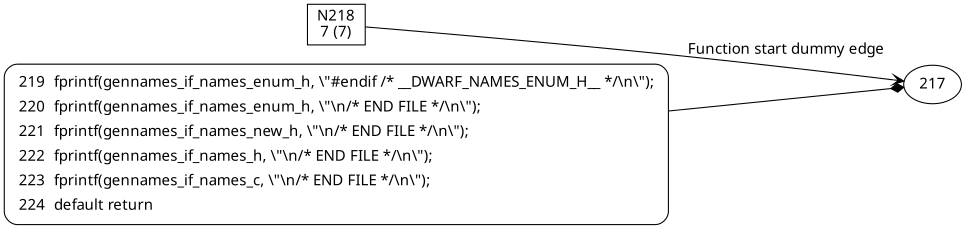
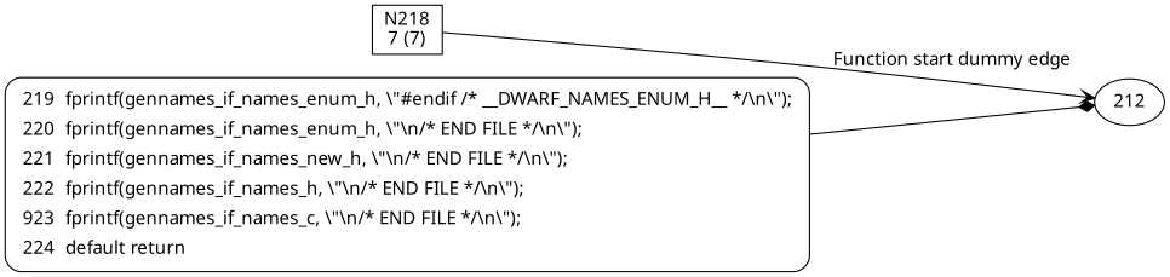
  digraph {
    fontname="Noto Sans"
    rankdir=LR
    node [fontname="Noto Sans"]
    edge [fontname="Noto Sans"]
    n1 [label="N218\n7 (7)" shape=box]
-   217
-   n3 [fillcolor=white label=<<table border="0" cellborder="0" cellpadding="3" bgcolor="white"><tr><td align="right">219</td><td align="left">fprintf(gennames_if_names_enum_h, \"#endif /* __DWARF_NAMES_ENUM_H__ */\n\");</td></tr><tr><td align="right">220</td><td align="left">fprintf(gennames_if_names_enum_h, \"\n/* END FILE */\n\");</td></tr><tr><td align="right">221</td><td align="left">fprintf(gennames_if_names_new_h, \"\n/* END FILE */\n\");</td></tr><tr><td align="right">222</td><td align="left">fprintf(gennames_if_names_h, \"\n/* END FILE */\n\");</td></tr><tr><td align="right">223</td><td align="left">fprintf(gennames_if_names_c, \"\n/* END FILE */\n\");</td></tr><tr><td align="right">224</td><td align="left">default return</td></tr></table>> penwidth=1 shape=Mrecord style="filled,bold"]
+   217 [label=212]
+   n3 [fillcolor=white label=<<table border="0" cellborder="0" cellpadding="3" bgcolor="white"><tr><td align="right">219</td><td align="left">fprintf(gennames_if_names_enum_h, \"#endif /* __DWARF_NAMES_ENUM_H__ */\n\");</td></tr><tr><td align="right">220</td><td align="left">fprintf(gennames_if_names_enum_h, \"\n/* END FILE */\n\");</td></tr><tr><td align="right">221</td><td align="left">fprintf(gennames_if_names_new_h, \"\n/* END FILE */\n\");</td></tr><tr><td align="right">222</td><td align="left">fprintf(gennames_if_names_h, \"\n/* END FILE */\n\");</td></tr><tr><td align="right">923</td><td align="left">fprintf(gennames_if_names_c, \"\n/* END FILE */\n\");</td></tr><tr><td align="right">224</td><td align="left">default return</td></tr></table>> penwidth=1 shape=Mrecord style="filled,bold"]
    n1 -> 217 [arrowhead=vee label="Function start dummy edge"]
    n3 -> 217 [arrowhead=diamond]
  }
